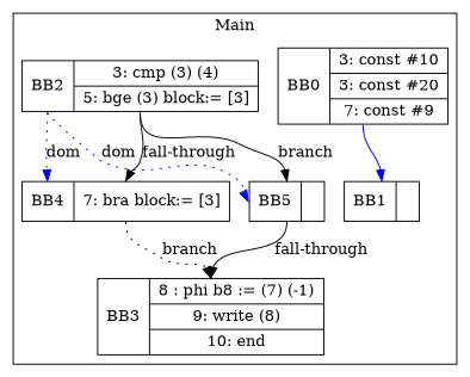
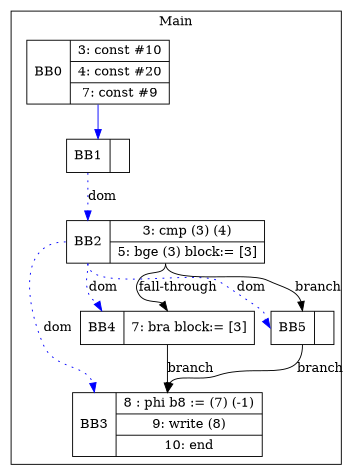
  digraph {
    node [shape=record]
    edge [color=blue headport=n tailport=s]
-   n1 [label="<b>BB0|{3: const #10|3: const #20|7: const #9}"]
+   n1 [label="<b>BB0|{3: const #10|4: const #20|7: const #9}"]
    n2 [label="<b>BB1|}"]
    n3 [label="<b>BB2|{3: cmp (3) (4)|5: bge (3) block:= [3]}"]
    n4 [label="<b>BB3|{8 : phi b8 := (7) (-1)|9: write (8)|10: end}"]
    n5 [label="<b>BB4|{7: bra block:= [3]}"]
    n6 [label="<b>BB5|}"]
    subgraph cluster_1 {
      label=Main
      n1
      n2
      n3
      n4
      n5
      n6
    }
    n1 -> n2
+   n2 -> n3 [headport=b label=dom style=dotted tailport=b]
+   n3 -> n4 [headport=b label=dom style=dotted tailport=b]
    n3 -> n5 [headport=b label=dom style=dotted tailport=b]
    n3 -> n5 [label="fall-through" color=""]
    n3 -> n6 [headport=b label=dom style=dotted tailport=b]
    n3 -> n6 [label=branch color=""]
-   n5 -> n4 [label=branch style=dotted color=""]
-   n6 -> n4 [label="fall-through" color=""]
+   n5 -> n4 [label=branch color=""]
+   n6 -> n4 [label=branch color=""]
  }
